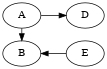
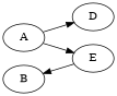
  digraph {
    rankdir=LR
    D
    E
    A
    B
    subgraph sub_1 {
      rank=same
      D
      E
    }
    subgraph sub_2 {
      rank=same
      A
      B
    }
    E -> B [constraint=false]
    A -> D
-   A -> B
+   A -> E
  }
